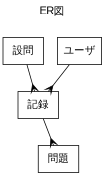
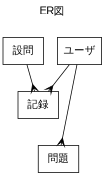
  digraph {
    fontname="Liberation Sans"
    label="ER図"
    labelloc=t
    node [fontname="Liberation Sans" shape=box]
    edge [arrowhead=crow fontname="Liberation Sans"]
    n1 [label="ユーザ"]
    n2 [label="記録"]
    n3 [label="問題"]
    n4 [label="設問"]
    n1 -> n2
-   n2 -> n3
+   n1 -> n3
    n4 -> n2
  }
